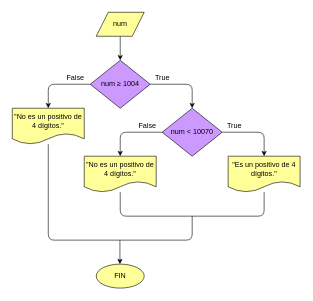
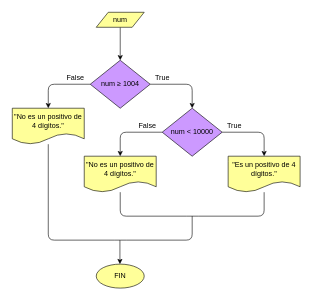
  <mxCell id="0" />
  <mxCell id="1" parent="0" />
  <mxCell id="2" value="" style="edgeStyle=none;html=1;strokeColor=#000000;fontColor=#000000;" parent="1" source="3" target="6" edge="1"><mxGeometry relative="1" as="geometry" /></mxCell>
- <mxCell id="3" value="num" style="shape=parallelogram;perimeter=parallelogramPerimeter;whiteSpace=wrap;html=1;fixedSize=1;fillColor=#FFFF99;fontColor=#000000;strokeColor=#000000;" parent="1" vertex="1"><mxGeometry x="160" y="20" width="80" height="40" as="geometry" /></mxCell>
+ <mxCell id="3" value="num" style="shape=parallelogram;perimeter=parallelogramPerimeter;whiteSpace=wrap;html=1;fixedSize=1;fillColor=#FFFF99;fontColor=#000000;strokeColor=#000000;" parent="1" vertex="1"><mxGeometry x="160" y="20" width="80" height="25" as="geometry" /></mxCell>
  <mxCell id="4" value="" style="edgeStyle=none;html=1;strokeColor=#000000;fontColor=#000000;" parent="1" source="6" target="9" edge="1"><mxGeometry relative="1" as="geometry"><mxPoint x="320" y="180" as="targetPoint" /><Array as="points"><mxPoint x="320" y="140" /></Array></mxGeometry></mxCell>
  <mxCell id="5" value="" style="edgeStyle=none;html=1;entryX=0.5;entryY=0;entryDx=0;entryDy=0;strokeColor=#000000;fontColor=#000000;" parent="1" source="6" edge="1"><mxGeometry relative="1" as="geometry"><Array as="points"><mxPoint x="80" y="140" /></Array><mxPoint x="80" y="180" as="targetPoint" /></mxGeometry></mxCell>
  <mxCell id="6" value="num&amp;nbsp;≥ 1004" style="rhombus;whiteSpace=wrap;html=1;fillColor=#CC99FF;fontColor=#000000;strokeColor=#000000;" parent="1" vertex="1"><mxGeometry x="150" y="100" width="100" height="80" as="geometry" /></mxCell>
  <mxCell id="7" value="" style="edgeStyle=none;html=1;entryX=0.5;entryY=0;entryDx=0;entryDy=0;strokeColor=#000000;fontColor=#000000;" parent="1" source="9" edge="1"><mxGeometry relative="1" as="geometry"><Array as="points"><mxPoint x="440" y="220" /></Array><mxPoint x="440" y="260" as="targetPoint" /></mxGeometry></mxCell>
  <mxCell id="8" value="" style="edgeStyle=none;html=1;entryX=0.5;entryY=0;entryDx=0;entryDy=0;strokeColor=#000000;fontColor=#000000;" parent="1" source="9" edge="1"><mxGeometry relative="1" as="geometry"><Array as="points"><mxPoint x="200" y="220" /></Array><mxPoint x="200" y="260" as="targetPoint" /></mxGeometry></mxCell>
- <mxCell id="9" value="num &amp;lt; 10070" style="rhombus;whiteSpace=wrap;html=1;fillColor=#CC99FF;fontColor=#000000;strokeColor=#000000;" parent="1" vertex="1"><mxGeometry x="270" y="180" width="100" height="80" as="geometry" /></mxCell>
+ <mxCell id="9" value="num &amp;lt; 10000" style="rhombus;whiteSpace=wrap;html=1;fillColor=#CC99FF;fontColor=#000000;strokeColor=#000000;" parent="1" vertex="1"><mxGeometry x="270" y="180" width="100" height="80" as="geometry" /></mxCell>
  <mxCell id="10" value="" style="endArrow=none;html=1;exitX=0.5;exitY=1;exitDx=0;exitDy=0;strokeColor=#000000;fontColor=#000000;" parent="1" edge="1"><mxGeometry width="50" height="50" relative="1" as="geometry"><mxPoint x="200" y="320" as="sourcePoint" /><mxPoint x="440" y="320" as="targetPoint" /><Array as="points"><mxPoint x="200" y="360" /><mxPoint x="320" y="360" /><mxPoint x="440" y="360" /></Array></mxGeometry></mxCell>
  <mxCell id="11" value="" style="endArrow=classic;html=1;entryX=0.5;entryY=0;entryDx=0;entryDy=0;strokeColor=#000000;fontColor=#000000;" parent="1" edge="1"><mxGeometry width="50" height="50" relative="1" as="geometry"><mxPoint x="199.5" y="400" as="sourcePoint" /><mxPoint x="199.5" y="440" as="targetPoint" /></mxGeometry></mxCell>
  <mxCell id="12" value="&quot;Es un positivo de 4 dígitos.&quot;" style="shape=document;whiteSpace=wrap;html=1;boundedLbl=1;fillColor=#FFFF99;fontColor=#000000;strokeColor=#000000;" parent="1" vertex="1"><mxGeometry x="380" y="260" width="120" height="60" as="geometry" /></mxCell>
  <mxCell id="13" value="True" style="text;html=1;align=center;verticalAlign=middle;resizable=0;points=[];autosize=1;strokeColor=none;fillColor=none;fontColor=#000000;" parent="1" vertex="1"><mxGeometry x="250" y="120" width="40" height="20" as="geometry" /></mxCell>
  <mxCell id="14" value="True" style="text;html=1;align=center;verticalAlign=middle;resizable=0;points=[];autosize=1;strokeColor=none;fillColor=none;fontColor=#000000;" parent="1" vertex="1"><mxGeometry x="370" y="200" width="40" height="20" as="geometry" /></mxCell>
  <mxCell id="15" value="False" style="text;html=1;align=center;verticalAlign=middle;resizable=0;points=[];autosize=1;strokeColor=none;fillColor=none;fontColor=#000000;" parent="1" vertex="1"><mxGeometry x="100" y="120" width="50" height="20" as="geometry" /></mxCell>
  <mxCell id="16" value="False" style="text;html=1;align=center;verticalAlign=middle;resizable=0;points=[];autosize=1;strokeColor=none;fillColor=none;fontColor=#000000;" parent="1" vertex="1"><mxGeometry x="220" y="200" width="50" height="20" as="geometry" /></mxCell>
  <mxCell id="17" value="FIN" style="ellipse;whiteSpace=wrap;html=1;fillColor=#ffff99;fontColor=#000000;strokeColor=#000000;" parent="1" vertex="1"><mxGeometry x="160" y="440" width="80" height="40" as="geometry" /></mxCell>
  <mxCell id="18" value="&quot;No es un positivo de 4 dígitos.&quot;" style="shape=document;whiteSpace=wrap;html=1;boundedLbl=1;fillColor=#FFFF99;fontColor=#000000;strokeColor=#000000;" parent="1" vertex="1"><mxGeometry x="20" y="180" width="120" height="60" as="geometry" /></mxCell>
  <mxCell id="19" value="&quot;No es un positivo de 4 dígitos.&quot;" style="shape=document;whiteSpace=wrap;html=1;boundedLbl=1;fillColor=#FFFF99;fontColor=#000000;strokeColor=#000000;" parent="1" vertex="1"><mxGeometry x="140" y="260" width="120" height="60" as="geometry" /></mxCell>
  <mxCell id="20" value="" style="endArrow=none;html=1;strokeColor=#000000;fontColor=#000000;" parent="1" source="18" edge="1"><mxGeometry width="50" height="50" relative="1" as="geometry"><mxPoint x="80" y="360" as="sourcePoint" /><mxPoint x="320" y="360" as="targetPoint" /><Array as="points"><mxPoint x="80" y="400" /><mxPoint x="200" y="400" /><mxPoint x="320" y="400" /></Array></mxGeometry></mxCell>
